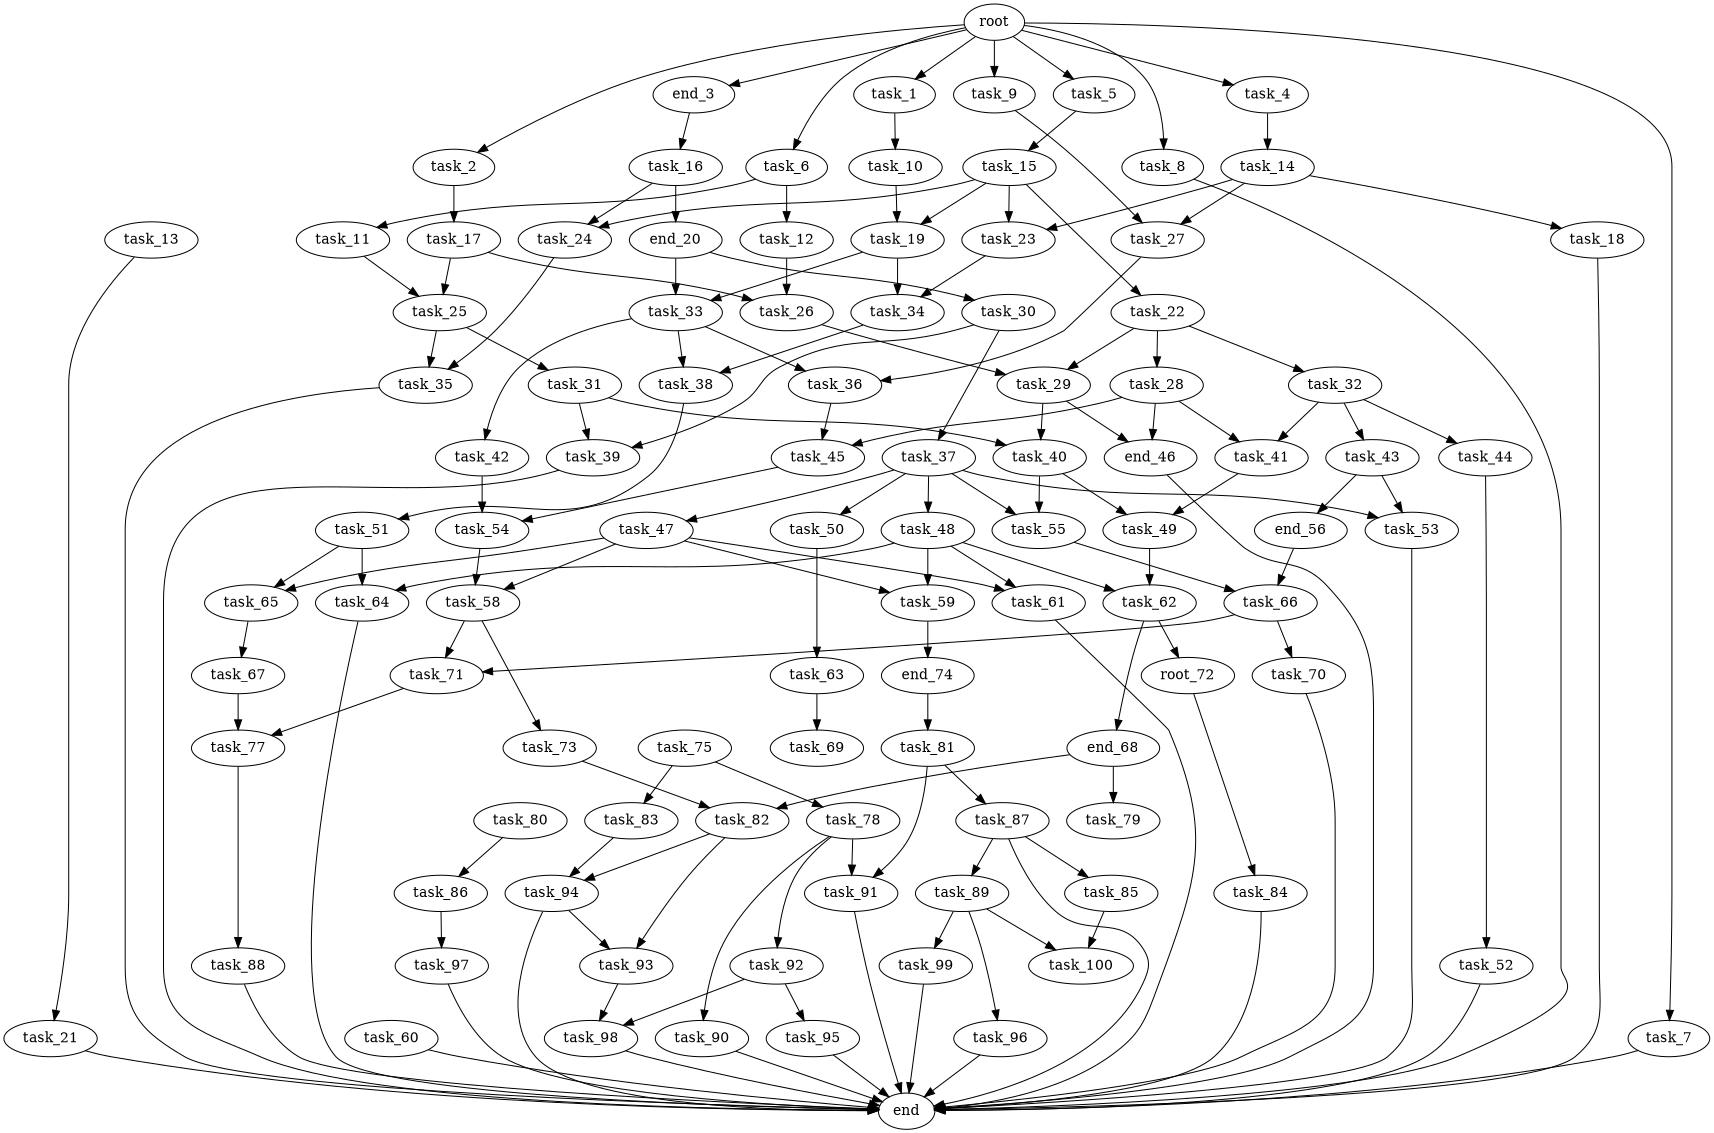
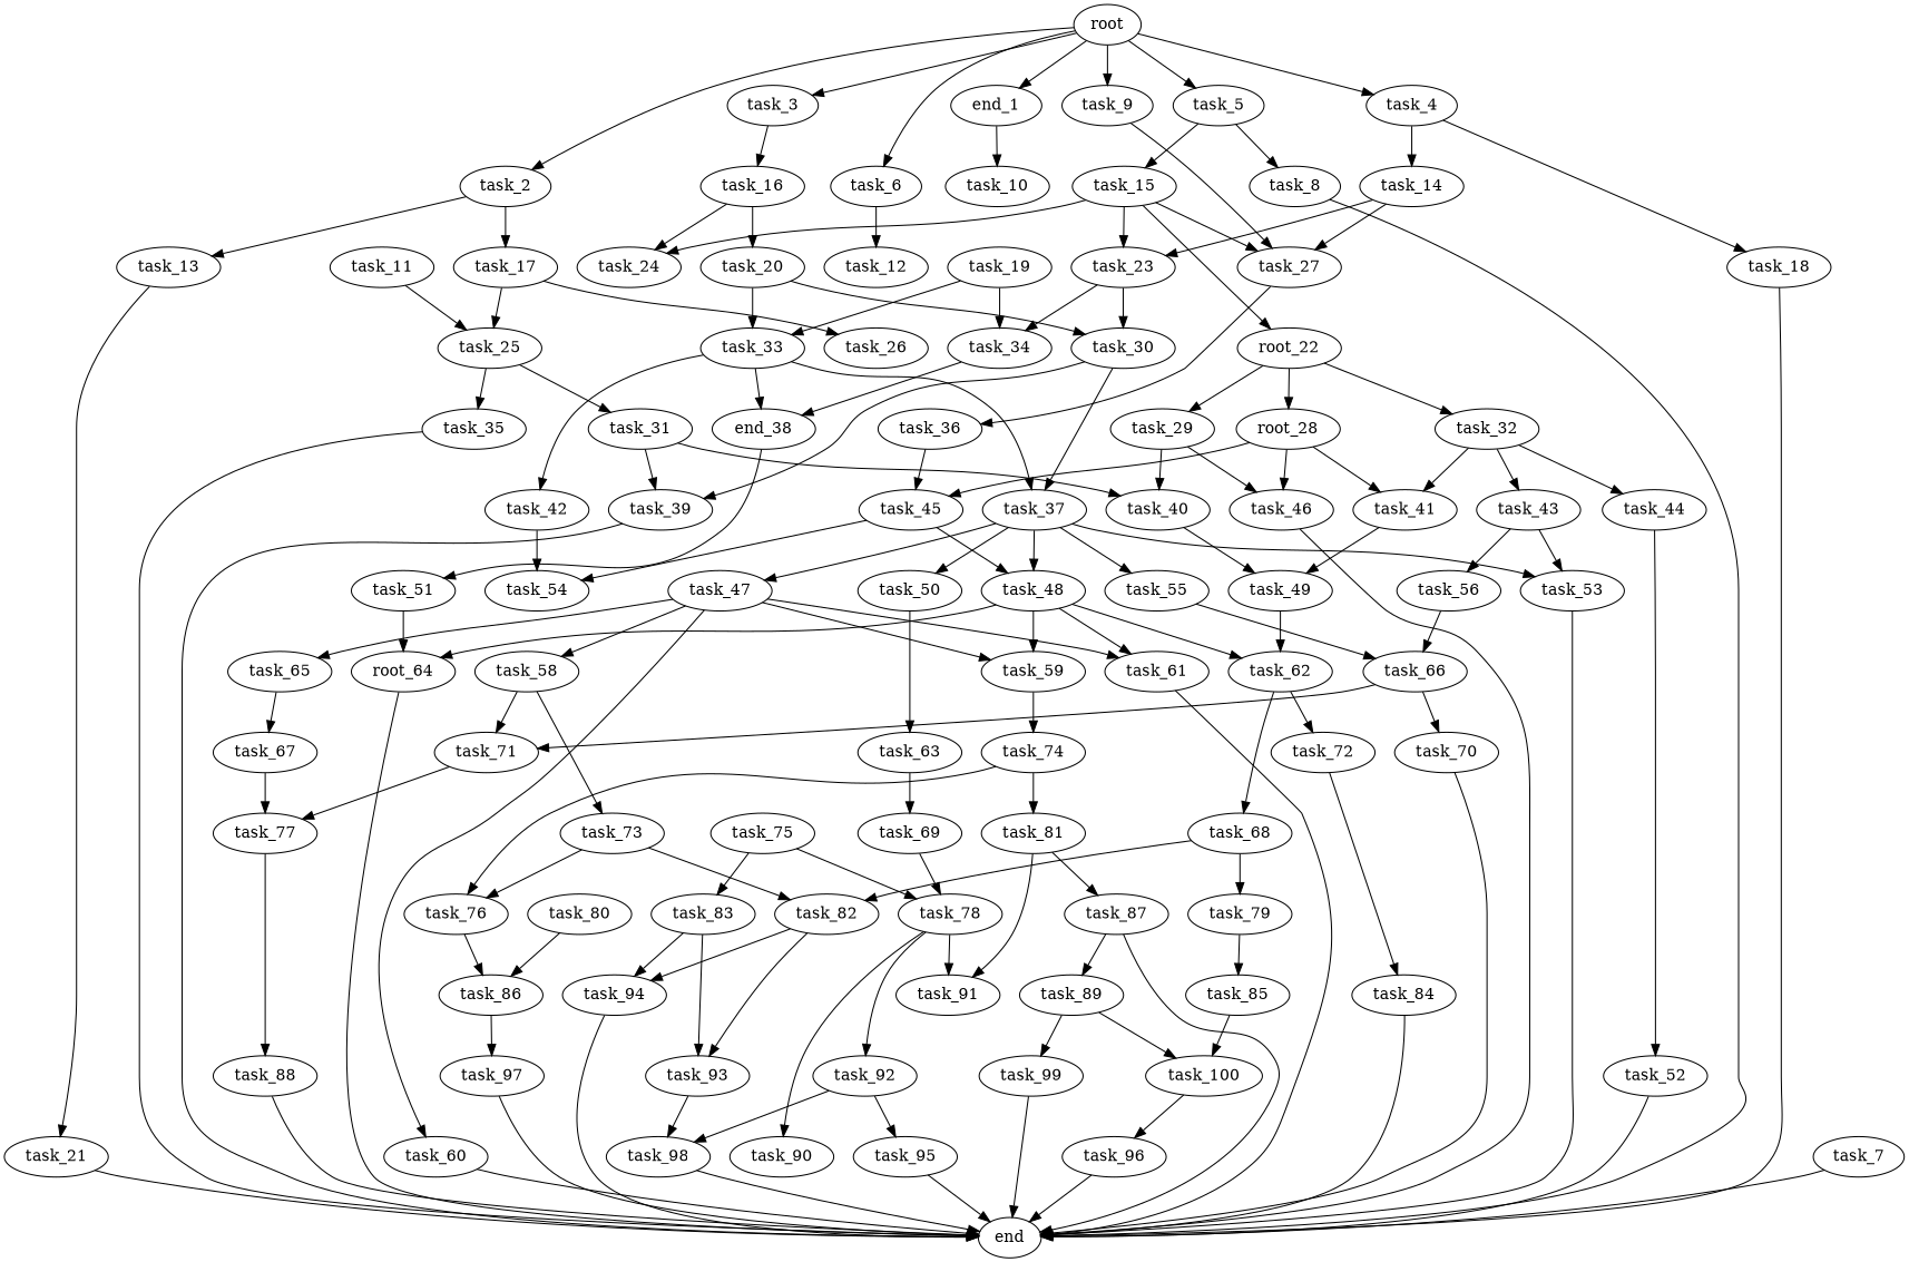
  digraph {
    task_13
    task_21
    end
    task_10
    task_19
    task_33
    task_34
    task_84
    task_54
    task_58
    task_73
    task_71
    task_50
    task_63
    task_69
    task_82
+   task_76
    task_77
    task_14
    task_23
    task_27
    task_30
    task_36
    root
-   task_1
+   task_1 [label=end_1]
    task_7
    task_9
    task_8
    task_2
    task_5
-   task_3 [label=end_3]
+   task_3
    task_6
    task_4
    task_17
    task_15
    task_16
    task_12
    task_11
    task_18
-   task_68 [label=end_68]
+   task_68
    task_79
    task_93
    task_94
    task_85
    task_24
-   task_22
+   task_22 [label=root_22]
    task_35
    task_29
-   task_28
+   task_28 [label=root_28]
    task_32
    task_98
    task_25
    task_26
    task_31
    task_100
    task_37
    task_48
    task_55
    task_47
    task_53
    task_62
    task_59
    task_61
-   task_64
+   task_64 [label=root_64]
    task_66
    task_65
    task_60
    task_78
    task_90
    task_92
    task_91
    task_87
    task_89
-   task_20 [label=end_20]
+   task_20
    task_40
    task_39
-   task_46 [label=end_46]
+   task_46
    task_41
    task_45
    task_43
    task_44
    task_99
-   task_38
+   task_38 [label=end_38]
    task_51
-   task_72 [label=root_72]
-   task_74 [label=end_74]
+   task_72
+   task_74
    task_42
    task_67
    task_49
-   task_56 [label=end_56]
+   task_56
    task_52
    task_70
    task_81
    task_88
    task_80
    task_86
    task_97
    task_96
    task_95
    task_75
    task_83
    task_13 -> task_21
    task_21 -> end
-   task_10 -> task_19
    task_19 -> task_33
    task_19 -> task_34
-   task_33 -> task_36
+   task_33 -> task_37
    task_33 -> task_38
    task_33 -> task_42
    task_34 -> task_38
    task_84 -> end
-   task_54 -> task_58
    task_58 -> task_73
    task_58 -> task_71
    task_73 -> task_82
+   task_73 -> task_76
    task_71 -> task_77
    task_50 -> task_63
    task_63 -> task_69
+   task_69 -> task_78
    task_82 -> task_93
    task_82 -> task_94
+   task_76 -> task_86
    task_77 -> task_88
    task_14 -> task_23
    task_14 -> task_27
    task_23 -> task_34
+   task_23 -> task_30
    task_27 -> task_36
    task_30 -> task_37
    task_30 -> task_39
    task_36 -> task_45
    root -> task_1
-   root -> task_7
    root -> task_9
-   root -> task_8
+   task_5 -> task_8
    root -> task_2
    root -> task_5
    root -> task_3
    root -> task_6
    root -> task_4
    task_1 -> task_10
    task_7 -> end
    task_9 -> task_27
    task_8 -> end
+   task_2 -> task_13
    task_2 -> task_17
    task_5 -> task_15
    task_3 -> task_16
    task_6 -> task_12
-   task_6 -> task_11
    task_4 -> task_14
-   task_14 -> task_18
+   task_4 -> task_18
    task_17 -> task_25
    task_17 -> task_26
    task_15 -> task_23
-   task_15 -> task_19
+   task_15 -> task_27
    task_15 -> task_24
    task_15 -> task_22
    task_16 -> task_24
    task_16 -> task_20
-   task_12 -> task_26
    task_11 -> task_25
    task_18 -> end
    task_68 -> task_82
    task_68 -> task_79
-   task_87 -> task_85
+   task_79 -> task_85
    task_93 -> task_98
    task_94 -> end
    task_85 -> task_100
-   task_24 -> task_35
    task_22 -> task_29
    task_22 -> task_28
    task_22 -> task_32
    task_35 -> end
    task_29 -> task_40
    task_29 -> task_46
    task_28 -> task_46
    task_28 -> task_41
    task_28 -> task_45
    task_32 -> task_41
    task_32 -> task_43
    task_32 -> task_44
    task_98 -> end
    task_25 -> task_35
    task_25 -> task_31
-   task_26 -> task_29
    task_31 -> task_40
    task_31 -> task_39
    task_37 -> task_50
    task_37 -> task_48
    task_37 -> task_55
    task_37 -> task_47
    task_37 -> task_53
    task_48 -> task_62
    task_48 -> task_59
    task_48 -> task_61
    task_48 -> task_64
    task_55 -> task_66
    task_47 -> task_58
    task_47 -> task_59
    task_47 -> task_61
    task_47 -> task_65
+   task_47 -> task_60
    task_53 -> end
    task_62 -> task_68
    task_62 -> task_72
    task_59 -> task_74
    task_61 -> end
    task_64 -> end
    task_66 -> task_71
    task_66 -> task_70
    task_65 -> task_67
    task_60 -> end
    task_78 -> task_90
    task_78 -> task_92
    task_78 -> task_91
-   task_90 -> end
    task_92 -> task_98
    task_92 -> task_95
-   task_91 -> end
    task_87 -> end
    task_87 -> task_89
    task_89 -> task_100
    task_89 -> task_99
-   task_89 -> task_96
+   task_100 -> task_96
    task_20 -> task_33
    task_20 -> task_30
-   task_40 -> task_55
    task_40 -> task_49
    task_39 -> end
    task_46 -> end
    task_41 -> task_49
    task_45 -> task_54
+   task_45 -> task_48
    task_43 -> task_53
    task_43 -> task_56
    task_44 -> task_52
    task_99 -> end
    task_38 -> task_51
    task_51 -> task_64
-   task_51 -> task_65
    task_72 -> task_84
+   task_74 -> task_76
    task_74 -> task_81
    task_42 -> task_54
    task_67 -> task_77
    task_49 -> task_62
    task_56 -> task_66
    task_52 -> end
    task_70 -> end
    task_81 -> task_91
    task_81 -> task_87
    task_88 -> end
    task_80 -> task_86
    task_86 -> task_97
    task_97 -> end
    task_96 -> end
    task_95 -> end
    task_75 -> task_78
    task_75 -> task_83
-   task_94 -> task_93
+   task_83 -> task_93
    task_83 -> task_94
  }
